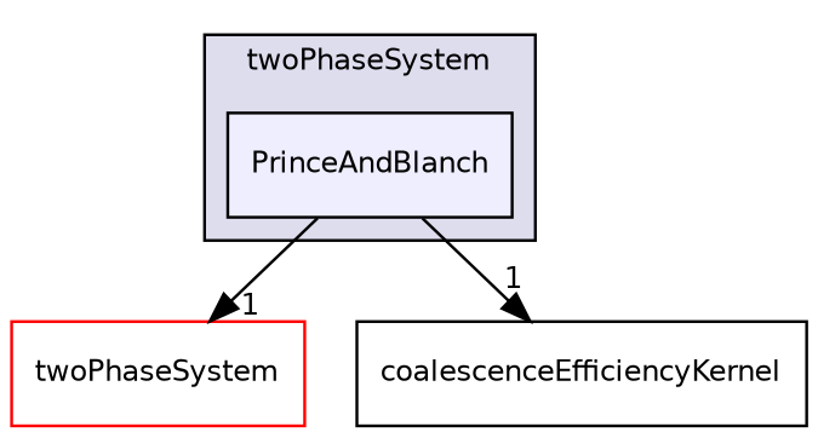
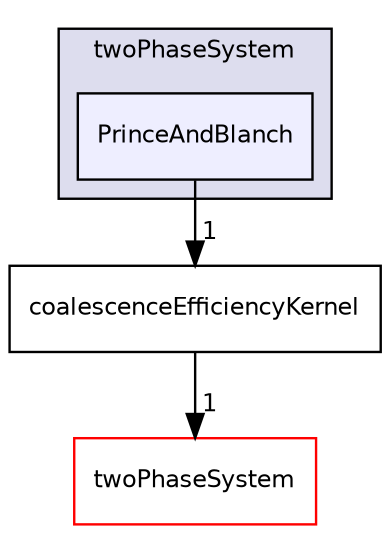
  digraph {
    compound=true
    node [fontname=Helvetica fontsize=10 shape=box]
    edge [headlabel=1 labeldistance=1.5 labelfontname=Helvetica labelfontsize=10]
    n1 [fillcolor="#eeeeff" label=PrinceAndBlanch pencolor=black style=filled]
    n2 [color=red label=twoPhaseSystem]
    n3 [label=coalescenceEfficiencyKernel]
    subgraph cluster_1 {
      bgcolor="#ddddee"
      fontname=Helvetica
      fontsize=10
      label=twoPhaseSystem
      pencolor=black
      n1
    }
-   n1 -> n2
+   n3 -> n2
    n1 -> n3
  }
